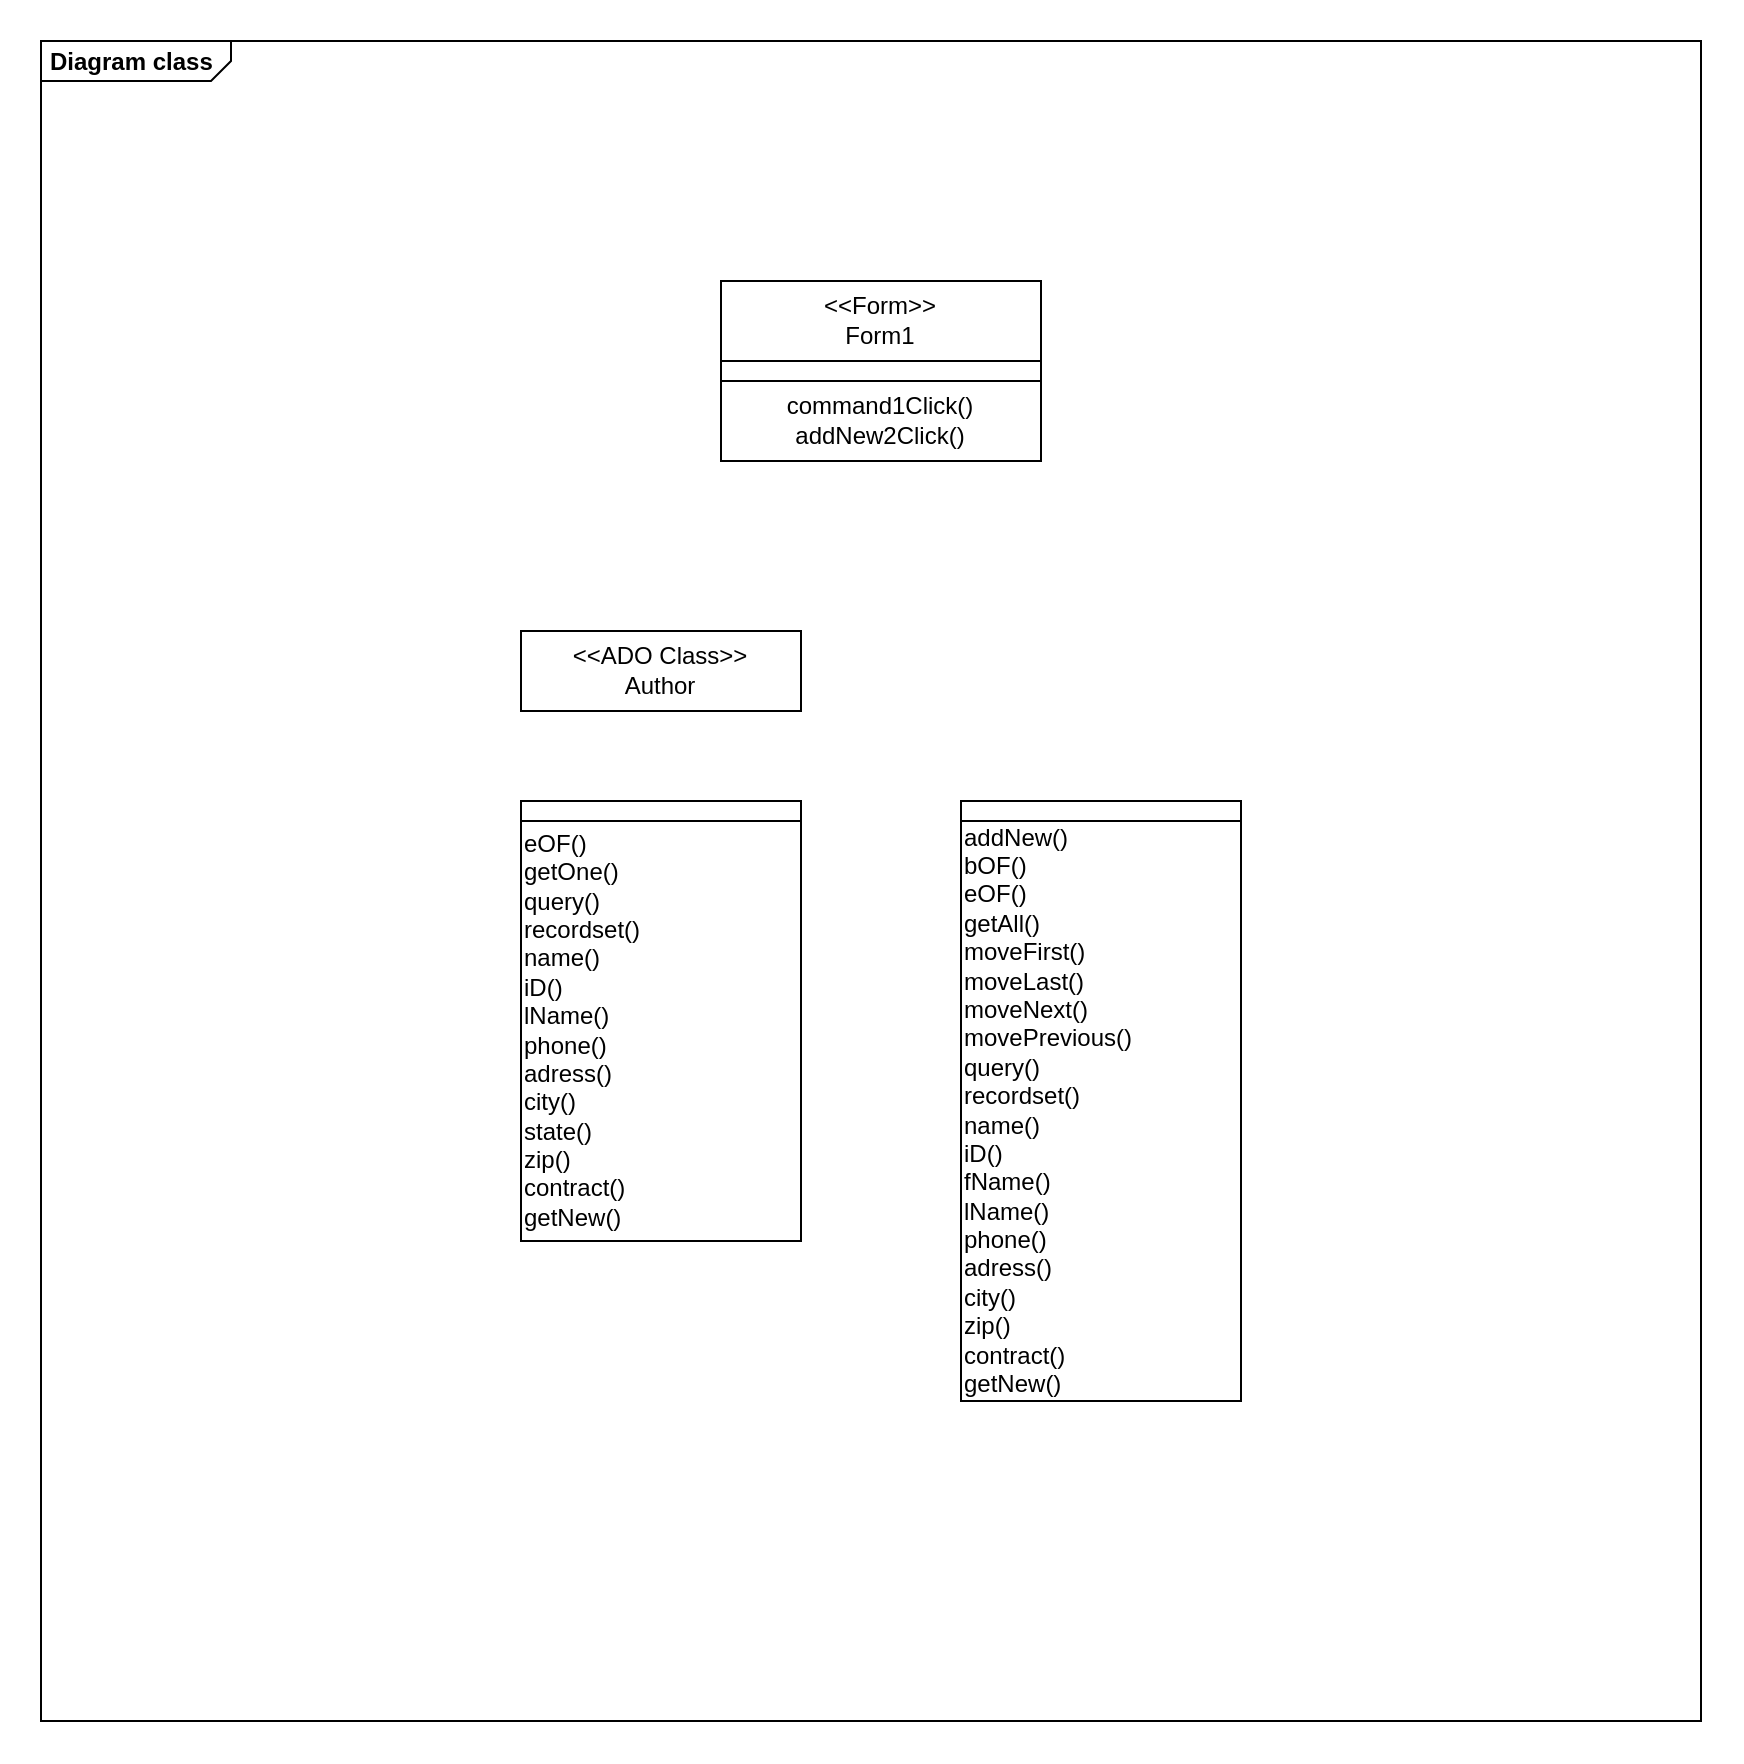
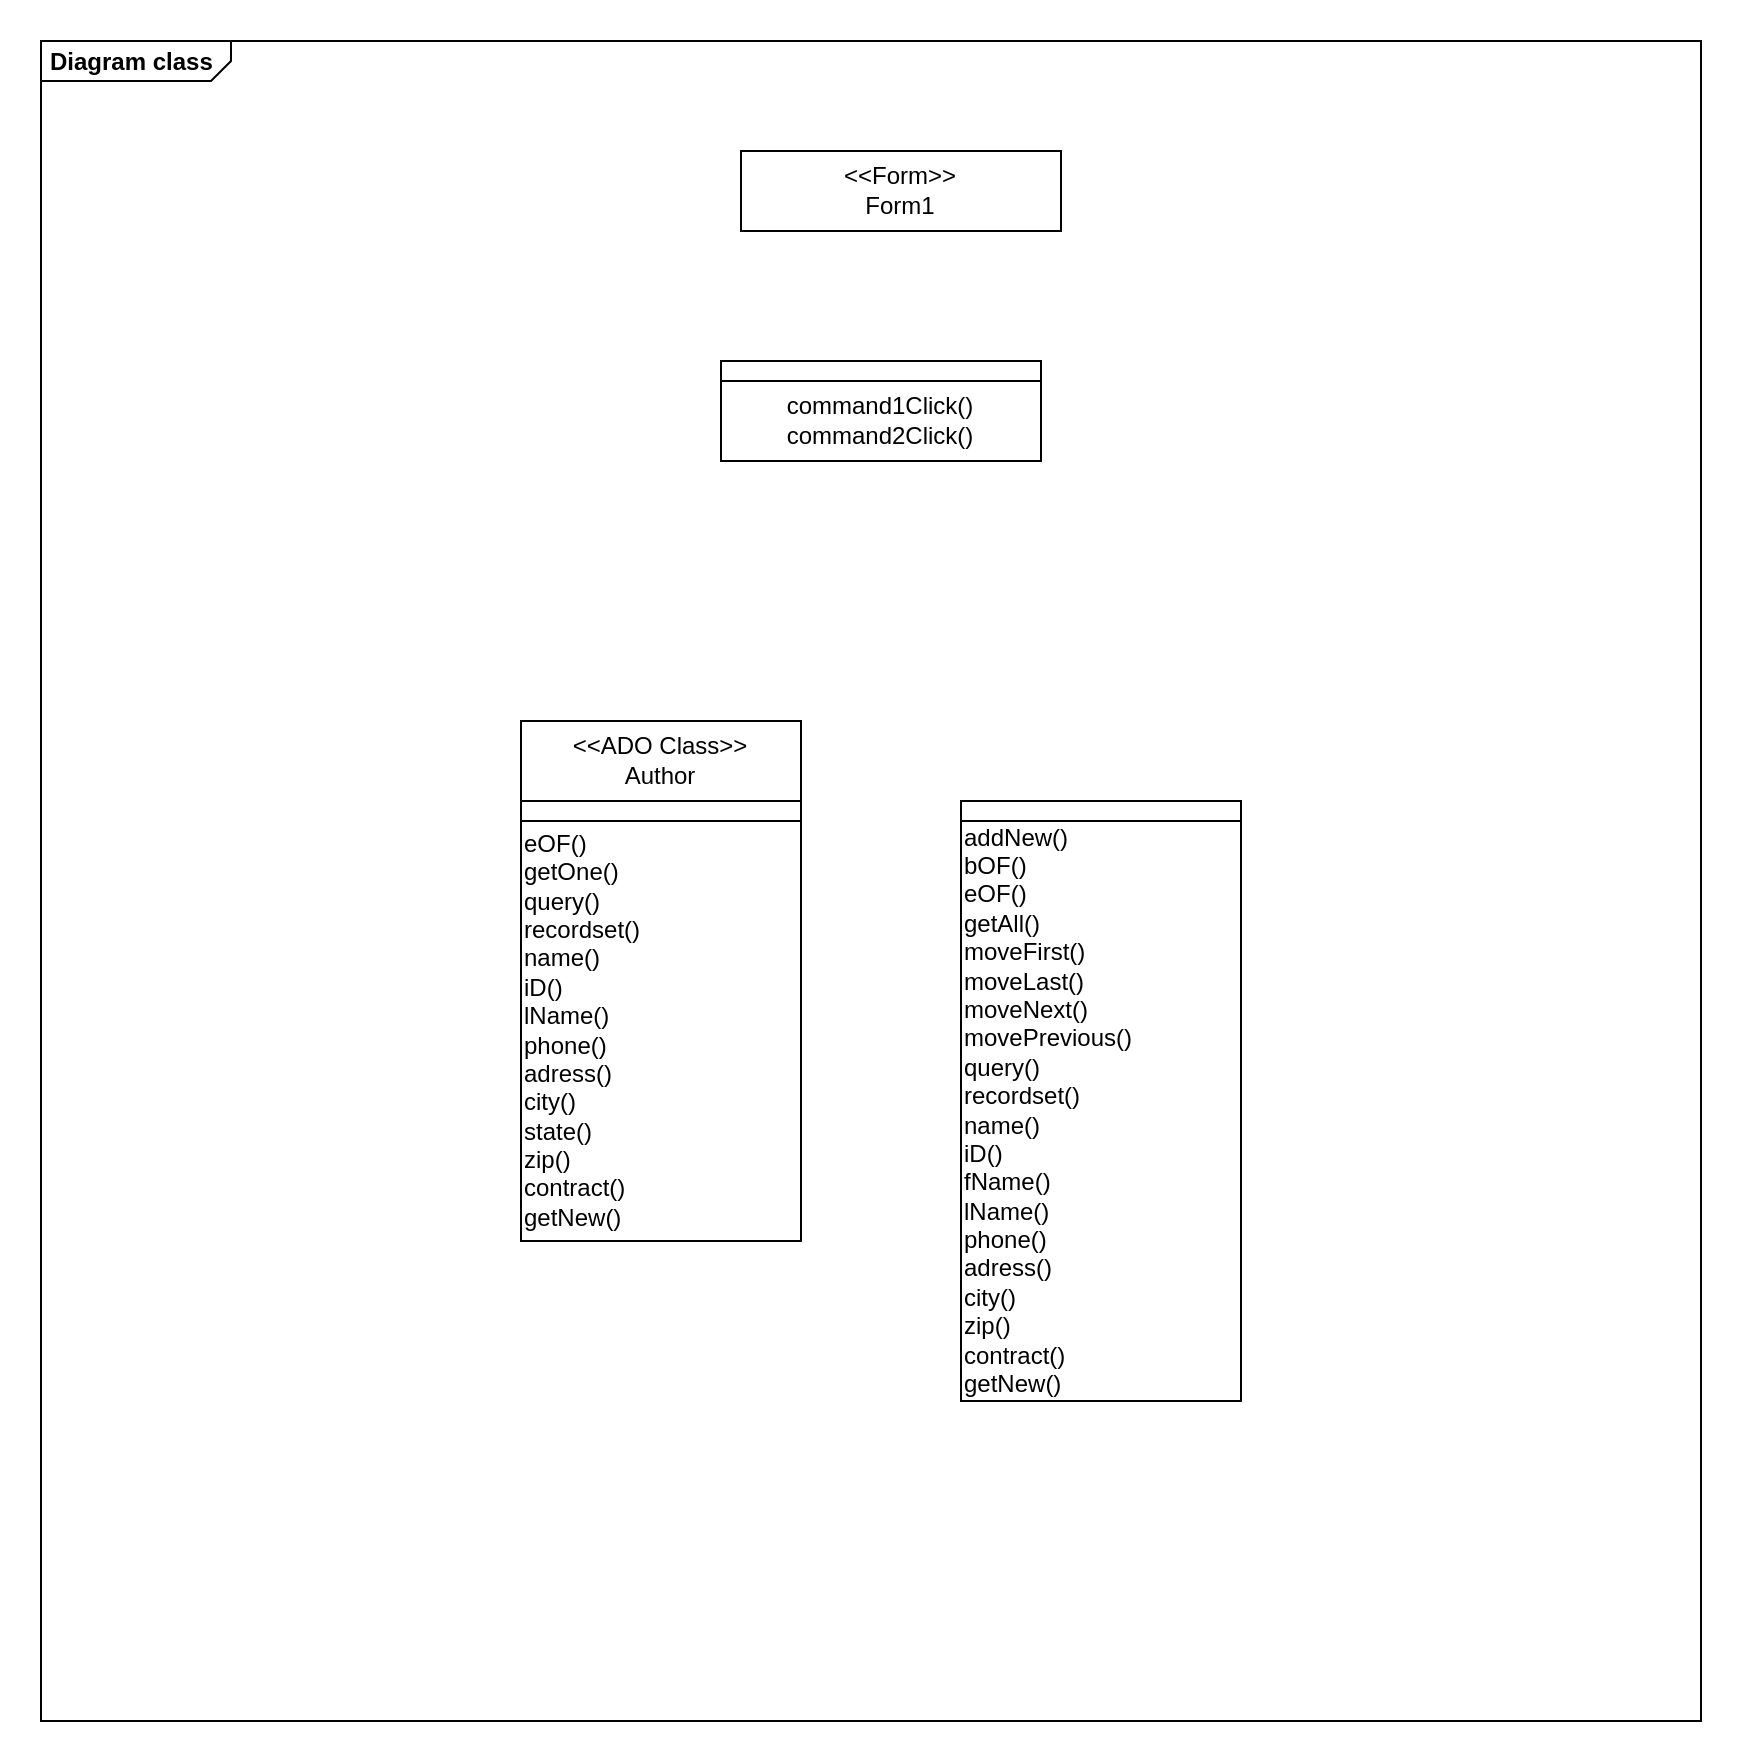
  <mxCell id="0" />
  <mxCell id="1" parent="0" />
  <mxCell id="2" value="&lt;p style=&quot;margin: 0px ; margin-top: 4px ; margin-left: 5px ; text-align: left&quot;&gt;&lt;b&gt;Diagram class&lt;/b&gt;&lt;/p&gt;" style="html=1;shape=mxgraph.sysml.package;overflow=fill;labelX=95;align=left;spacingLeft=5;verticalAlign=top;spacingTop=-3;" vertex="1" parent="1"><mxGeometry width="830" height="840" as="geometry" x="20" y="20" /></mxCell>
- <mxCell id="3" value="&lt;div&gt;&amp;lt;&amp;lt;Form&amp;gt;&amp;gt;&lt;/div&gt;&lt;div&gt;Form1&lt;/div&gt;" style="rounded=0;whiteSpace=wrap;html=1;align=center;" vertex="1" parent="1"><mxGeometry x="360" y="140" width="160" height="40" as="geometry" /></mxCell>
+ <mxCell id="3" value="&lt;div&gt;&amp;lt;&amp;lt;Form&amp;gt;&amp;gt;&lt;/div&gt;&lt;div&gt;Form1&lt;/div&gt;" style="rounded=0;whiteSpace=wrap;html=1;align=center;" vertex="1" parent="1"><mxGeometry x="370" y="75" width="160" height="40" as="geometry" /></mxCell>
  <mxCell id="4" value="" style="rounded=0;whiteSpace=wrap;html=1;" vertex="1" parent="1"><mxGeometry x="360" y="180" width="160" height="10" as="geometry" /></mxCell>
- <mxCell id="5" value="command1Click()&lt;br&gt;addNew2Click()" style="rounded=0;whiteSpace=wrap;html=1;" vertex="1" parent="1"><mxGeometry x="360" y="190" width="160" height="40" as="geometry" /></mxCell>
- <mxCell id="6" value="&amp;lt;&amp;lt;ADO Class&amp;gt;&amp;gt;&lt;br&gt;Author" style="rounded=0;whiteSpace=wrap;html=1;" vertex="1" parent="1"><mxGeometry x="260" y="315" width="140" height="40" as="geometry" /></mxCell>
+ <mxCell id="5" value="command1Click()&lt;br&gt;command2Click()" style="rounded=0;whiteSpace=wrap;html=1;" vertex="1" parent="1"><mxGeometry x="360" y="190" width="160" height="40" as="geometry" /></mxCell>
+ <mxCell id="6" value="&amp;lt;&amp;lt;ADO Class&amp;gt;&amp;gt;&lt;br&gt;Author" style="rounded=0;whiteSpace=wrap;html=1;" vertex="1" parent="1"><mxGeometry x="260" y="360" width="140" height="40" as="geometry" /></mxCell>
  <mxCell id="7" value="" style="rounded=0;whiteSpace=wrap;html=1;" vertex="1" parent="1"><mxGeometry x="260" y="400" width="140" height="10" as="geometry" /></mxCell>
  <mxCell id="8" value="" style="rounded=0;whiteSpace=wrap;html=1;" vertex="1" parent="1"><mxGeometry x="480" y="400" width="140" height="10" as="geometry" /></mxCell>
  <mxCell id="9" value="&lt;div&gt;eOF()&lt;/div&gt;&lt;div&gt;getOne()&lt;/div&gt;&lt;div&gt;query()&lt;/div&gt;&lt;div&gt;recordset()&lt;/div&gt;&lt;div&gt;name()&lt;/div&gt;&lt;div&gt;iD()&lt;/div&gt;&lt;div&gt;lName()&lt;/div&gt;&lt;div&gt;phone()&lt;/div&gt;&lt;div&gt;adress()&lt;/div&gt;&lt;div&gt;city()&lt;/div&gt;&lt;div&gt;state()&lt;/div&gt;&lt;div&gt;zip()&lt;/div&gt;&lt;div&gt;contract()&lt;/div&gt;&lt;div&gt;getNew()&lt;/div&gt;" style="rounded=0;whiteSpace=wrap;html=1;align=left;" vertex="1" parent="1"><mxGeometry x="260" y="410" width="140" height="210" as="geometry" /></mxCell>
  <mxCell id="10" value="addNew()&lt;br&gt;bOF()&lt;br&gt;eOF()&lt;br&gt;getAll()&lt;br&gt;moveFirst()&lt;br&gt;moveLast()&lt;br&gt;moveNext()&lt;br&gt;movePrevious()&lt;br&gt;query()&lt;br&gt;recordset()&lt;br&gt;&lt;div&gt;name()&lt;/div&gt;&lt;div&gt;iD()&lt;/div&gt;&lt;div&gt;fName()&lt;/div&gt;&lt;div&gt;lName()&lt;/div&gt;&lt;div&gt;phone()&lt;/div&gt;&lt;div&gt;adress()&lt;/div&gt;&lt;div&gt;city()&lt;/div&gt;&lt;div&gt;zip()&lt;/div&gt;&lt;div&gt;contract()&lt;/div&gt;&lt;div&gt;getNew()&lt;/div&gt;" style="rounded=0;whiteSpace=wrap;html=1;align=left;" vertex="1" parent="1"><mxGeometry x="480" y="410" width="140" height="290" as="geometry" /></mxCell>
